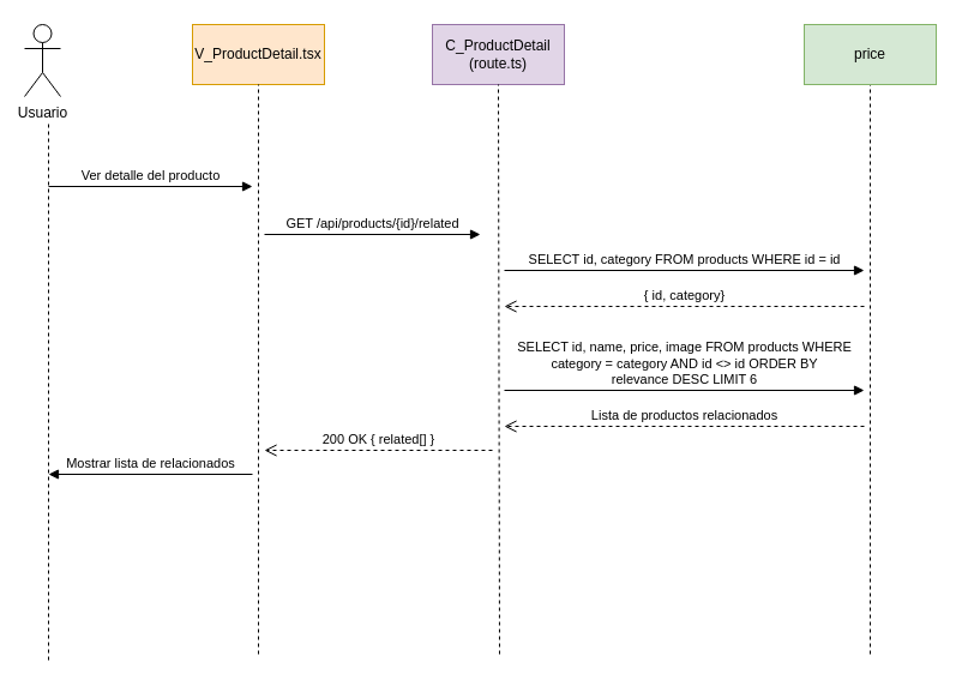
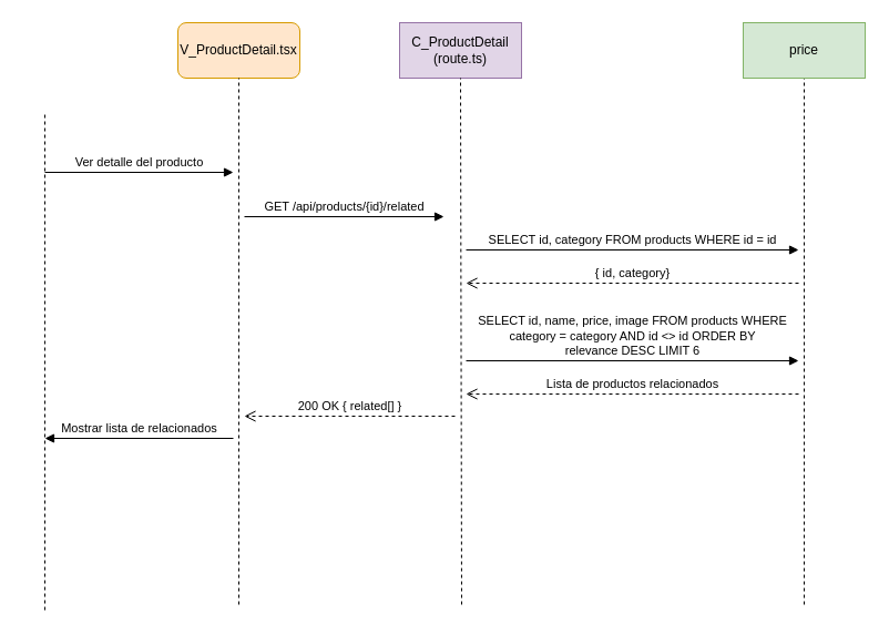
  <mxCell id="0" />
  <mxCell id="1" parent="0" />
- <mxCell id="2" value="Usuario" style="shape=umlActor;verticalLabelPosition=bottom;verticalAlign=top;html=1;labelPosition=center;align=center;" parent="1" vertex="1"><mxGeometry x="20" y="20" width="30" height="60" as="geometry" /></mxCell>
- <mxCell id="3" value="V_ProductDetail.tsx" style="html=1;whiteSpace=wrap;fillColor=#ffe6cc;strokeColor=#d79b00;" parent="1" vertex="1"><mxGeometry x="160" y="20" width="110" height="50" as="geometry" /></mxCell>
+ <mxCell id="3" value="V_ProductDetail.tsx" style="html=1;whiteSpace=wrap;fillColor=#ffe6cc;strokeColor=#d79b00;rounded=1;" parent="1" vertex="1"><mxGeometry x="160" y="20" width="110" height="50" as="geometry" /></mxCell>
  <mxCell id="4" value="C_ProductDetail&lt;br&gt;(route.ts)" style="html=1;whiteSpace=wrap;fillColor=#e1d5e7;strokeColor=#9673a6;" parent="1" vertex="1"><mxGeometry x="360" y="20" width="110" height="50" as="geometry" /></mxCell>
  <mxCell id="5" value="" style="endArrow=none;dashed=1;html=1;rounded=0;" parent="1" edge="1"><mxGeometry width="50" height="50" relative="1" as="geometry"><mxPoint x="40" y="550" as="sourcePoint" /><mxPoint x="40" y="100" as="targetPoint" /></mxGeometry></mxCell>
  <mxCell id="6" value="" style="endArrow=none;dashed=1;html=1;rounded=0;entryX=0.5;entryY=1;entryDx=0;entryDy=0;" parent="1" target="3" edge="1"><mxGeometry width="50" height="50" relative="1" as="geometry"><mxPoint x="215" y="545" as="sourcePoint" /><mxPoint x="260" y="155" as="targetPoint" /></mxGeometry></mxCell>
  <mxCell id="7" value="" style="endArrow=none;dashed=1;html=1;rounded=0;entryX=0.5;entryY=1;entryDx=0;entryDy=0;" parent="1" target="4" edge="1"><mxGeometry width="50" height="50" relative="1" as="geometry"><mxPoint x="416" y="545" as="sourcePoint" /><mxPoint x="226" y="155" as="targetPoint" /></mxGeometry></mxCell>
  <mxCell id="8" value="" style="endArrow=none;dashed=1;html=1;rounded=0;entryX=0.5;entryY=1;entryDx=0;entryDy=0;" parent="1" edge="1"><mxGeometry width="50" height="50" relative="1" as="geometry"><mxPoint x="725" y="545" as="sourcePoint" /><mxPoint x="725" y="70" as="targetPoint" /></mxGeometry></mxCell>
  <mxCell id="9" value="GET /api/products/{id}/related" style="html=1;verticalAlign=bottom;endArrow=block;curved=0;rounded=0;" parent="1" edge="1"><mxGeometry width="80" relative="1" as="geometry"><mxPoint x="220" y="195" as="sourcePoint" /><mxPoint x="400" y="195" as="targetPoint" /><mxPoint as="offset" /></mxGeometry></mxCell>
  <mxCell id="10" value="SELECT id, category FROM products WHERE id = id" style="html=1;verticalAlign=bottom;endArrow=block;curved=0;rounded=0;" parent="1" edge="1"><mxGeometry width="80" relative="1" as="geometry"><mxPoint x="420" y="225" as="sourcePoint" /><mxPoint x="720" y="225" as="targetPoint" /><mxPoint as="offset" /></mxGeometry></mxCell>
  <mxCell id="11" value="{ id, category}" style="html=1;verticalAlign=bottom;endArrow=open;dashed=1;endSize=8;curved=0;rounded=0;" parent="1" edge="1"><mxGeometry relative="1" as="geometry"><mxPoint x="720" y="255" as="sourcePoint" /><mxPoint x="420" y="255" as="targetPoint" /><mxPoint as="offset" /></mxGeometry></mxCell>
  <mxCell id="12" value="price" style="html=1;whiteSpace=wrap;fillColor=#d5e8d4;strokeColor=#82b366;" parent="1" vertex="1"><mxGeometry x="670" y="20" width="110" height="50" as="geometry" /></mxCell>
  <mxCell id="13" value="Ver detalle del producto" style="html=1;verticalAlign=bottom;endArrow=block;curved=0;rounded=0;" parent="1" edge="1"><mxGeometry width="80" relative="1" as="geometry"><mxPoint x="40" y="155" as="sourcePoint" /><mxPoint x="210" y="155" as="targetPoint" /></mxGeometry></mxCell>
  <mxCell id="14" value="200 OK { related[] }" style="html=1;verticalAlign=bottom;endArrow=open;dashed=1;endSize=8;curved=0;rounded=0;" edge="1" parent="1"><mxGeometry relative="1" as="geometry"><mxPoint x="410" y="375" as="sourcePoint" /><mxPoint x="220" y="375" as="targetPoint" /><mxPoint as="offset" /></mxGeometry></mxCell>
  <mxCell id="15" value="Mostrar lista de relacionados" style="html=1;verticalAlign=bottom;endArrow=block;curved=0;rounded=0;" edge="1" parent="1"><mxGeometry width="80" relative="1" as="geometry"><mxPoint x="210" y="395" as="sourcePoint" /><mxPoint x="40" y="395" as="targetPoint" /></mxGeometry></mxCell>
  <mxCell id="16" value="SELECT id, name, price, image FROM products WHERE&lt;div&gt;category = category AND id &amp;lt;&amp;gt; id ORDER BY&lt;br&gt;relevance DESC LIMIT 6&lt;/div&gt;" style="html=1;verticalAlign=bottom;endArrow=block;curved=0;rounded=0;" edge="1" parent="1"><mxGeometry width="80" relative="1" as="geometry"><mxPoint x="420" y="325" as="sourcePoint" /><mxPoint x="720" y="325" as="targetPoint" /><mxPoint as="offset" /></mxGeometry></mxCell>
  <mxCell id="17" value="Lista de productos relacionados" style="html=1;verticalAlign=bottom;endArrow=open;dashed=1;endSize=8;curved=0;rounded=0;" edge="1" parent="1"><mxGeometry relative="1" as="geometry"><mxPoint x="720" y="355" as="sourcePoint" /><mxPoint x="420" y="355" as="targetPoint" /><mxPoint as="offset" /></mxGeometry></mxCell>
